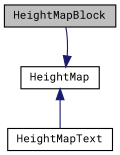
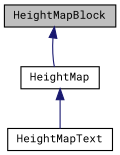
  digraph {
    fontname="Roboto Mono"
    node [color=black fillcolor=white fontname="Roboto Mono" fontsize=10 shape=record style=filled]
    edge [color=midnightblue dir=back fontname="Roboto Mono" fontsize=10 labelfontname=Helvetica labelfontsize=10 style=solid]
    n1 [fillcolor=grey75 fontcolor=black height=0.2 label=HeightMapBlock width=0.4]
    n2 [height=0.2 label=HeightMapText width=0.4]
    n3 [height=0.2 label=HeightMap width=0.4]
-   n3 -> n1
+   n1 -> n3
    n3 -> n2
  }
